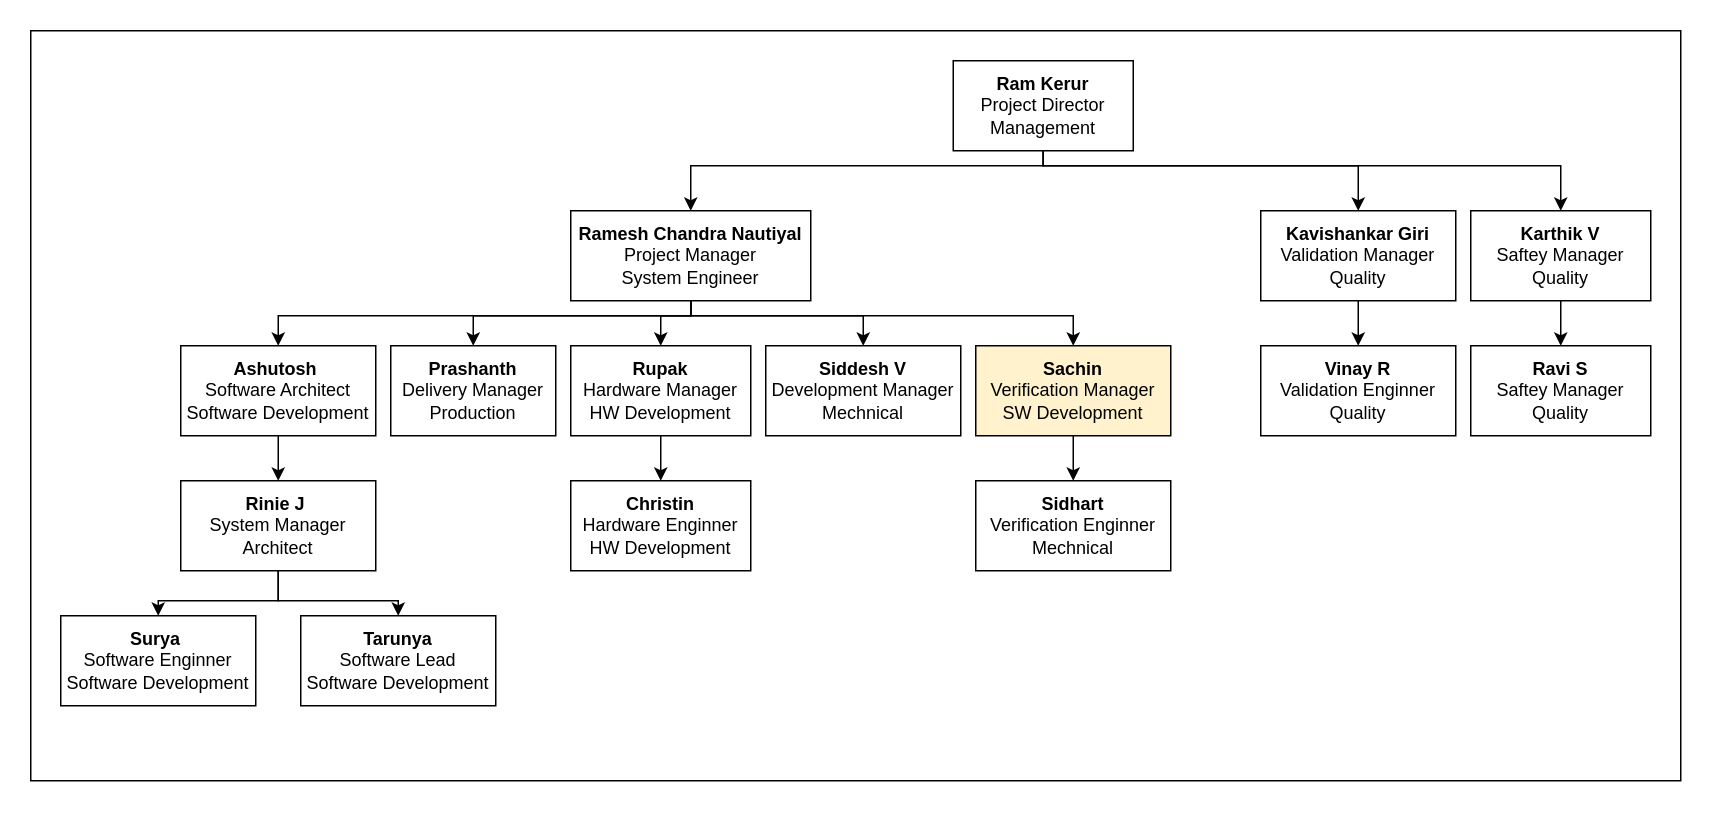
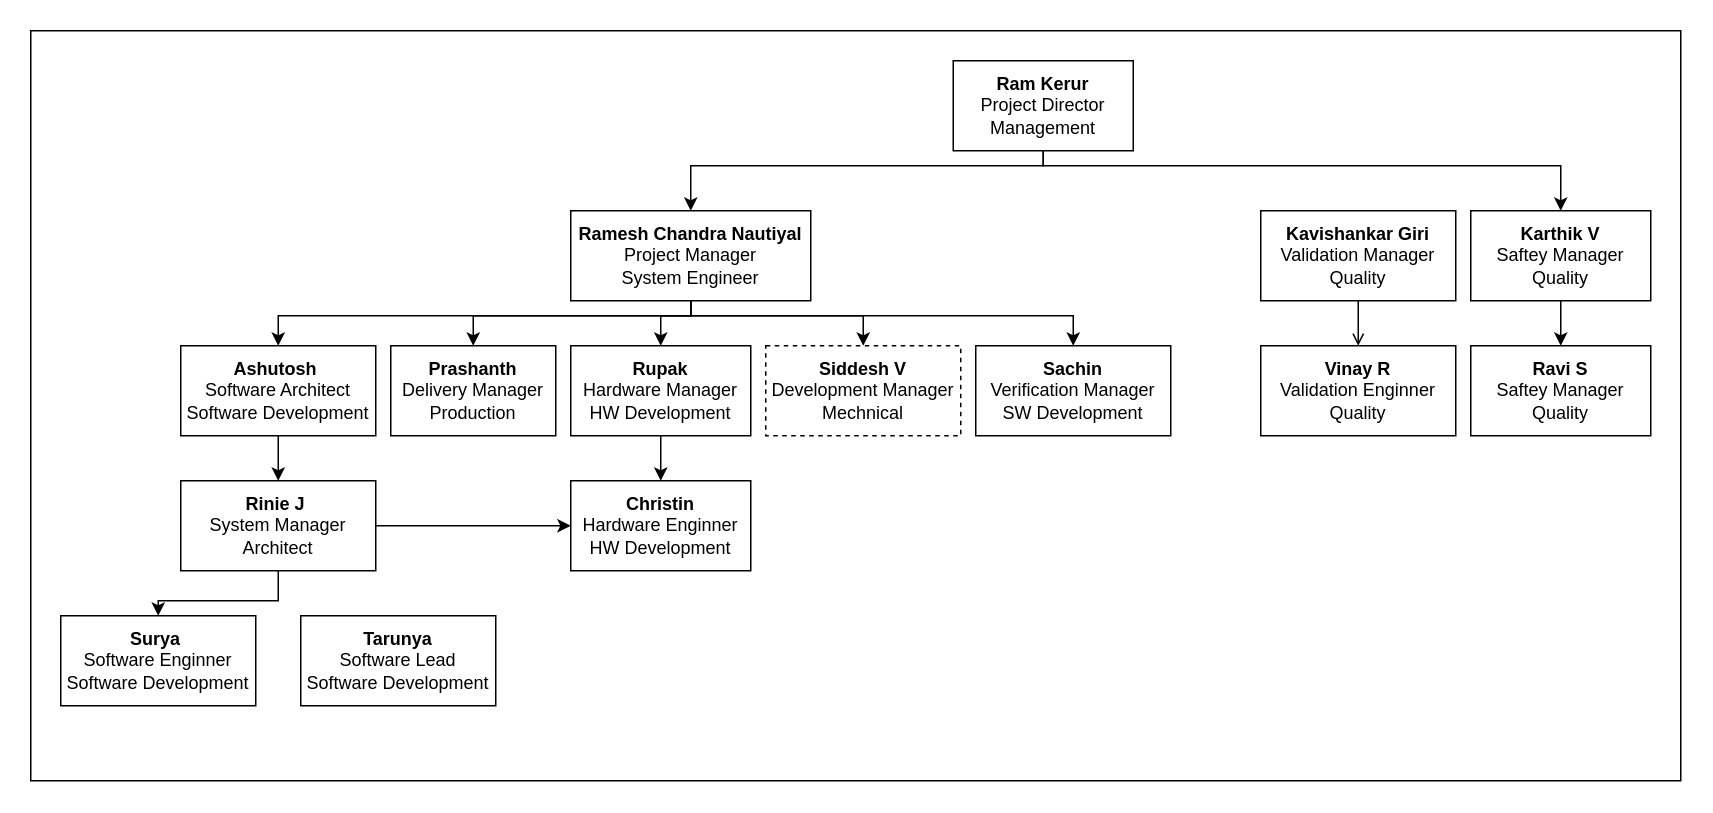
  <mxCell id="0" />
  <mxCell id="1" parent="0" />
  <mxCell id="2" value="" style="rounded=0;whiteSpace=wrap;html=1;" vertex="1" parent="1"><mxGeometry x="20" width="1100" height="500" as="geometry" y="20" /></mxCell>
  <mxCell id="3" style="edgeStyle=orthogonalEdgeStyle;rounded=0;orthogonalLoop=1;jettySize=auto;html=1;entryX=0.5;entryY=0;entryDx=0;entryDy=0;" edge="1" parent="1" source="6" target="12"><mxGeometry relative="1" as="geometry"><Array as="points"><mxPoint x="695" y="110" /><mxPoint x="460" y="110" /></Array></mxGeometry></mxCell>
- <mxCell id="4" style="edgeStyle=orthogonalEdgeStyle;rounded=0;orthogonalLoop=1;jettySize=auto;html=1;" edge="1" parent="1" source="6" target="14"><mxGeometry relative="1" as="geometry"><Array as="points"><mxPoint x="695" y="110" /><mxPoint x="905" y="110" /></Array></mxGeometry></mxCell>
  <mxCell id="5" style="edgeStyle=orthogonalEdgeStyle;rounded=0;orthogonalLoop=1;jettySize=auto;html=1;" edge="1" parent="1" source="6" target="16"><mxGeometry relative="1" as="geometry"><Array as="points"><mxPoint x="695" y="110" /><mxPoint x="1040" y="110" /></Array></mxGeometry></mxCell>
  <mxCell id="6" value="&lt;font style=&quot;font-size: 12px;&quot;&gt;&lt;b&gt;Ram Kerur&lt;/b&gt;&lt;br&gt;Project Director&lt;br&gt;Management&lt;br&gt;&lt;/font&gt;" style="rounded=0;whiteSpace=wrap;html=1;" vertex="1" parent="1"><mxGeometry x="635" y="40" width="120" height="60" as="geometry" /></mxCell>
  <mxCell id="7" style="edgeStyle=orthogonalEdgeStyle;rounded=0;orthogonalLoop=1;jettySize=auto;html=1;" edge="1" parent="1" source="12" target="18"><mxGeometry relative="1" as="geometry"><Array as="points"><mxPoint x="460" y="210" /><mxPoint x="185" y="210" /></Array></mxGeometry></mxCell>
  <mxCell id="8" style="edgeStyle=orthogonalEdgeStyle;rounded=0;orthogonalLoop=1;jettySize=auto;html=1;entryX=0.5;entryY=0;entryDx=0;entryDy=0;" edge="1" parent="1" source="12" target="19"><mxGeometry relative="1" as="geometry"><Array as="points"><mxPoint x="460" y="210" /><mxPoint x="315" y="210" /></Array></mxGeometry></mxCell>
  <mxCell id="9" style="edgeStyle=orthogonalEdgeStyle;rounded=0;orthogonalLoop=1;jettySize=auto;html=1;" edge="1" parent="1" source="12" target="22"><mxGeometry relative="1" as="geometry"><Array as="points"><mxPoint x="460" y="210" /><mxPoint x="575" y="210" /></Array></mxGeometry></mxCell>
  <mxCell id="10" style="edgeStyle=orthogonalEdgeStyle;rounded=0;orthogonalLoop=1;jettySize=auto;html=1;" edge="1" parent="1" source="12" target="24"><mxGeometry relative="1" as="geometry"><Array as="points"><mxPoint x="460" y="210" /><mxPoint x="715" y="210" /></Array></mxGeometry></mxCell>
  <mxCell id="11" style="edgeStyle=orthogonalEdgeStyle;rounded=0;orthogonalLoop=1;jettySize=auto;html=1;entryX=0.5;entryY=0;entryDx=0;entryDy=0;" edge="1" parent="1" source="12" target="21"><mxGeometry relative="1" as="geometry"><Array as="points"><mxPoint x="460" y="210" /><mxPoint x="440" y="210" /></Array></mxGeometry></mxCell>
  <mxCell id="12" value="&lt;font style=&quot;font-size: 12px;&quot;&gt;&lt;b&gt;Ramesh Chandra Nautiyal&lt;/b&gt;&lt;br&gt;Project Manager&lt;br&gt;System Engineer&lt;br&gt;&lt;/font&gt;" style="rounded=0;whiteSpace=wrap;html=1;" vertex="1" parent="1"><mxGeometry x="380" y="140" width="160" height="60" as="geometry" /></mxCell>
- <mxCell id="13" style="edgeStyle=orthogonalEdgeStyle;rounded=0;orthogonalLoop=1;jettySize=auto;html=1;entryX=0.5;entryY=0;entryDx=0;entryDy=0;" edge="1" parent="1" source="14" target="25"><mxGeometry relative="1" as="geometry" /></mxCell>
+ <mxCell id="13" style="edgeStyle=orthogonalEdgeStyle;rounded=0;orthogonalLoop=1;jettySize=auto;html=1;entryX=0.5;entryY=0;entryDx=0;entryDy=0;endArrow=open;" edge="1" parent="1" source="14" target="25"><mxGeometry relative="1" as="geometry" /></mxCell>
  <mxCell id="14" value="&lt;font style=&quot;font-size: 12px;&quot;&gt;&lt;b&gt;Kavishankar Giri&lt;/b&gt;&lt;br&gt;Validation Manager&lt;br&gt;Quality&lt;br&gt;&lt;/font&gt;" style="rounded=0;whiteSpace=wrap;html=1;" vertex="1" parent="1"><mxGeometry x="840" y="140" width="130" height="60" as="geometry" /></mxCell>
  <mxCell id="15" style="edgeStyle=orthogonalEdgeStyle;rounded=0;orthogonalLoop=1;jettySize=auto;html=1;entryX=0.5;entryY=0;entryDx=0;entryDy=0;" edge="1" parent="1" source="16" target="26"><mxGeometry relative="1" as="geometry" /></mxCell>
  <mxCell id="16" value="&lt;font style=&quot;font-size: 12px;&quot;&gt;&lt;b&gt;Karthik V&lt;/b&gt;&lt;br&gt;Saftey Manager&lt;br&gt;Quality&lt;br&gt;&lt;/font&gt;" style="rounded=0;whiteSpace=wrap;html=1;" vertex="1" parent="1"><mxGeometry x="980" y="140" width="120" height="60" as="geometry" /></mxCell>
  <mxCell id="17" style="edgeStyle=orthogonalEdgeStyle;rounded=0;orthogonalLoop=1;jettySize=auto;html=1;entryX=0.5;entryY=0;entryDx=0;entryDy=0;" edge="1" parent="1" source="18" target="31"><mxGeometry relative="1" as="geometry" /></mxCell>
  <mxCell id="18" value="&lt;font style=&quot;font-size: 12px;&quot;&gt;&lt;b&gt;Ashutosh&amp;nbsp;&lt;/b&gt;&lt;br&gt;Software Architect&lt;br&gt;Software Development&lt;br&gt;&lt;/font&gt;" style="rounded=0;whiteSpace=wrap;html=1;" vertex="1" parent="1"><mxGeometry x="120" y="230" width="130" height="60" as="geometry" /></mxCell>
  <mxCell id="19" value="&lt;font style=&quot;font-size: 12px;&quot;&gt;&lt;b&gt;Prashanth&lt;/b&gt;&lt;br&gt;Delivery Manager&lt;br&gt;Production&lt;br&gt;&lt;/font&gt;" style="rounded=0;whiteSpace=wrap;html=1;" vertex="1" parent="1"><mxGeometry x="260" y="230" width="110" height="60" as="geometry" /></mxCell>
  <mxCell id="20" style="edgeStyle=orthogonalEdgeStyle;rounded=0;orthogonalLoop=1;jettySize=auto;html=1;entryX=0.5;entryY=0;entryDx=0;entryDy=0;" edge="1" parent="1" source="21" target="28"><mxGeometry relative="1" as="geometry" /></mxCell>
  <mxCell id="21" value="&lt;font style=&quot;font-size: 12px;&quot;&gt;&lt;b&gt;Rupak&lt;/b&gt;&lt;br&gt;Hardware Manager&lt;br&gt;HW Development&lt;br&gt;&lt;/font&gt;" style="rounded=0;whiteSpace=wrap;html=1;" vertex="1" parent="1"><mxGeometry x="380" y="230" width="120" height="60" as="geometry" /></mxCell>
- <mxCell id="22" value="&lt;font style=&quot;font-size: 12px;&quot;&gt;&lt;b&gt;Siddesh V&lt;/b&gt;&lt;br&gt;Development Manager&lt;br&gt;Mechnical&lt;br&gt;&lt;/font&gt;" style="rounded=0;whiteSpace=wrap;html=1;" vertex="1" parent="1"><mxGeometry x="510" y="230" width="130" height="60" as="geometry" /></mxCell>
- <mxCell id="23" style="edgeStyle=orthogonalEdgeStyle;rounded=0;orthogonalLoop=1;jettySize=auto;html=1;entryX=0.5;entryY=0;entryDx=0;entryDy=0;" edge="1" parent="1" source="24" target="27"><mxGeometry relative="1" as="geometry" /></mxCell>
- <mxCell id="24" value="&lt;font style=&quot;font-size: 12px;&quot;&gt;&lt;b&gt;Sachin&lt;/b&gt;&lt;br&gt;Verification Manager&lt;br&gt;SW Development&lt;br&gt;&lt;/font&gt;" style="rounded=0;whiteSpace=wrap;html=1;fillColor=#fff2cc;" vertex="1" parent="1"><mxGeometry x="650" y="230" width="130" height="60" as="geometry" /></mxCell>
+ <mxCell id="22" value="&lt;font style=&quot;font-size: 12px;&quot;&gt;&lt;b&gt;Siddesh V&lt;/b&gt;&lt;br&gt;Development Manager&lt;br&gt;Mechnical&lt;br&gt;&lt;/font&gt;" style="rounded=0;whiteSpace=wrap;html=1;dashed=1;" vertex="1" parent="1"><mxGeometry x="510" y="230" width="130" height="60" as="geometry" /></mxCell>
+ <mxCell id="24" value="&lt;font style=&quot;font-size: 12px;&quot;&gt;&lt;b&gt;Sachin&lt;/b&gt;&lt;br&gt;Verification Manager&lt;br&gt;SW Development&lt;br&gt;&lt;/font&gt;" style="rounded=0;whiteSpace=wrap;html=1;" vertex="1" parent="1"><mxGeometry x="650" y="230" width="130" height="60" as="geometry" /></mxCell>
  <mxCell id="25" value="&lt;font style=&quot;font-size: 12px;&quot;&gt;&lt;b&gt;Vinay R&lt;/b&gt;&lt;br&gt;Validation Enginner&lt;br&gt;Quality&lt;br&gt;&lt;/font&gt;" style="rounded=0;whiteSpace=wrap;html=1;" vertex="1" parent="1"><mxGeometry x="840" y="230" width="130" height="60" as="geometry" /></mxCell>
  <mxCell id="26" value="&lt;font style=&quot;font-size: 12px;&quot;&gt;&lt;b&gt;Ravi S&lt;/b&gt;&lt;br&gt;Saftey Manager&lt;br&gt;Quality&lt;br&gt;&lt;/font&gt;" style="rounded=0;whiteSpace=wrap;html=1;" vertex="1" parent="1"><mxGeometry x="980" y="230" width="120" height="60" as="geometry" /></mxCell>
- <mxCell id="27" value="&lt;font style=&quot;font-size: 12px;&quot;&gt;&lt;b&gt;Sidhart&lt;/b&gt;&lt;br&gt;Verification Enginner&lt;br&gt;Mechnical&lt;br&gt;&lt;/font&gt;" style="rounded=0;whiteSpace=wrap;html=1;" vertex="1" parent="1"><mxGeometry x="650" y="320" width="130" height="60" as="geometry" /></mxCell>
  <mxCell id="28" value="&lt;font style=&quot;font-size: 12px;&quot;&gt;&lt;b&gt;Christin&lt;/b&gt;&lt;br&gt;Hardware Enginner&lt;br&gt;HW Development&lt;br&gt;&lt;/font&gt;" style="rounded=0;whiteSpace=wrap;html=1;" vertex="1" parent="1"><mxGeometry x="380" y="320" width="120" height="60" as="geometry" /></mxCell>
  <mxCell id="29" style="edgeStyle=orthogonalEdgeStyle;rounded=0;orthogonalLoop=1;jettySize=auto;html=1;" edge="1" parent="1" source="31" target="32"><mxGeometry relative="1" as="geometry" /></mxCell>
- <mxCell id="30" style="edgeStyle=orthogonalEdgeStyle;rounded=0;orthogonalLoop=1;jettySize=auto;html=1;" edge="1" parent="1" source="31" target="33"><mxGeometry relative="1" as="geometry" /></mxCell>
+ <mxCell id="30" style="edgeStyle=orthogonalEdgeStyle;rounded=0;orthogonalLoop=1;jettySize=auto;html=1;" edge="1" parent="1" source="31" target="28"><mxGeometry relative="1" as="geometry" /></mxCell>
  <mxCell id="31" value="&lt;font style=&quot;font-size: 12px;&quot;&gt;&lt;b&gt;Rinie J&amp;nbsp;&lt;/b&gt;&lt;br&gt;System Manager&lt;br&gt;Architect&lt;br&gt;&lt;/font&gt;" style="rounded=0;whiteSpace=wrap;html=1;" vertex="1" parent="1"><mxGeometry x="120" y="320" width="130" height="60" as="geometry" /></mxCell>
  <mxCell id="32" value="&lt;font style=&quot;font-size: 12px;&quot;&gt;&lt;b&gt;Surya&amp;nbsp;&lt;/b&gt;&lt;br&gt;Software Enginner&lt;br&gt;Software Development&lt;br&gt;&lt;/font&gt;" style="rounded=0;whiteSpace=wrap;html=1;" vertex="1" parent="1"><mxGeometry x="40" y="410" width="130" height="60" as="geometry" /></mxCell>
  <mxCell id="33" value="&lt;font style=&quot;font-size: 12px;&quot;&gt;&lt;b&gt;Tarunya&lt;br&gt;&lt;/b&gt;Software Lead&lt;br&gt;Software Development&lt;br&gt;&lt;/font&gt;" style="rounded=0;whiteSpace=wrap;html=1;" vertex="1" parent="1"><mxGeometry x="200" y="410" width="130" height="60" as="geometry" /></mxCell>
